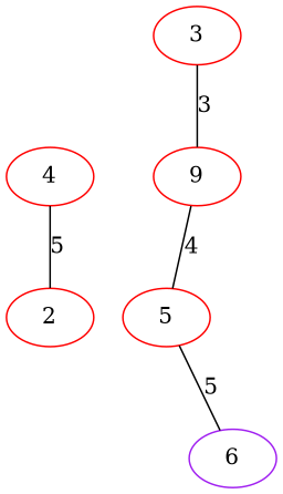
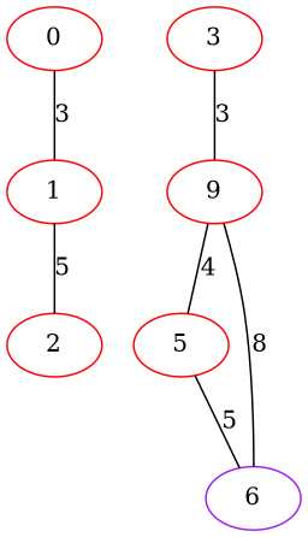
  graph {
    node [color=red weight=1]
-   1 [label=4]
+   0
+   1
    2
    n4 [label=9]
    3
    5
    6 [color=purple weight=4]
+   0 -- 1 [label=3]
    1 -- 2 [label=5]
    n4 -- 5 [label=4]
+   n4 -- 6 [label=8]
    3 -- n4 [label=3]
    5 -- 6 [label=5]
  }
